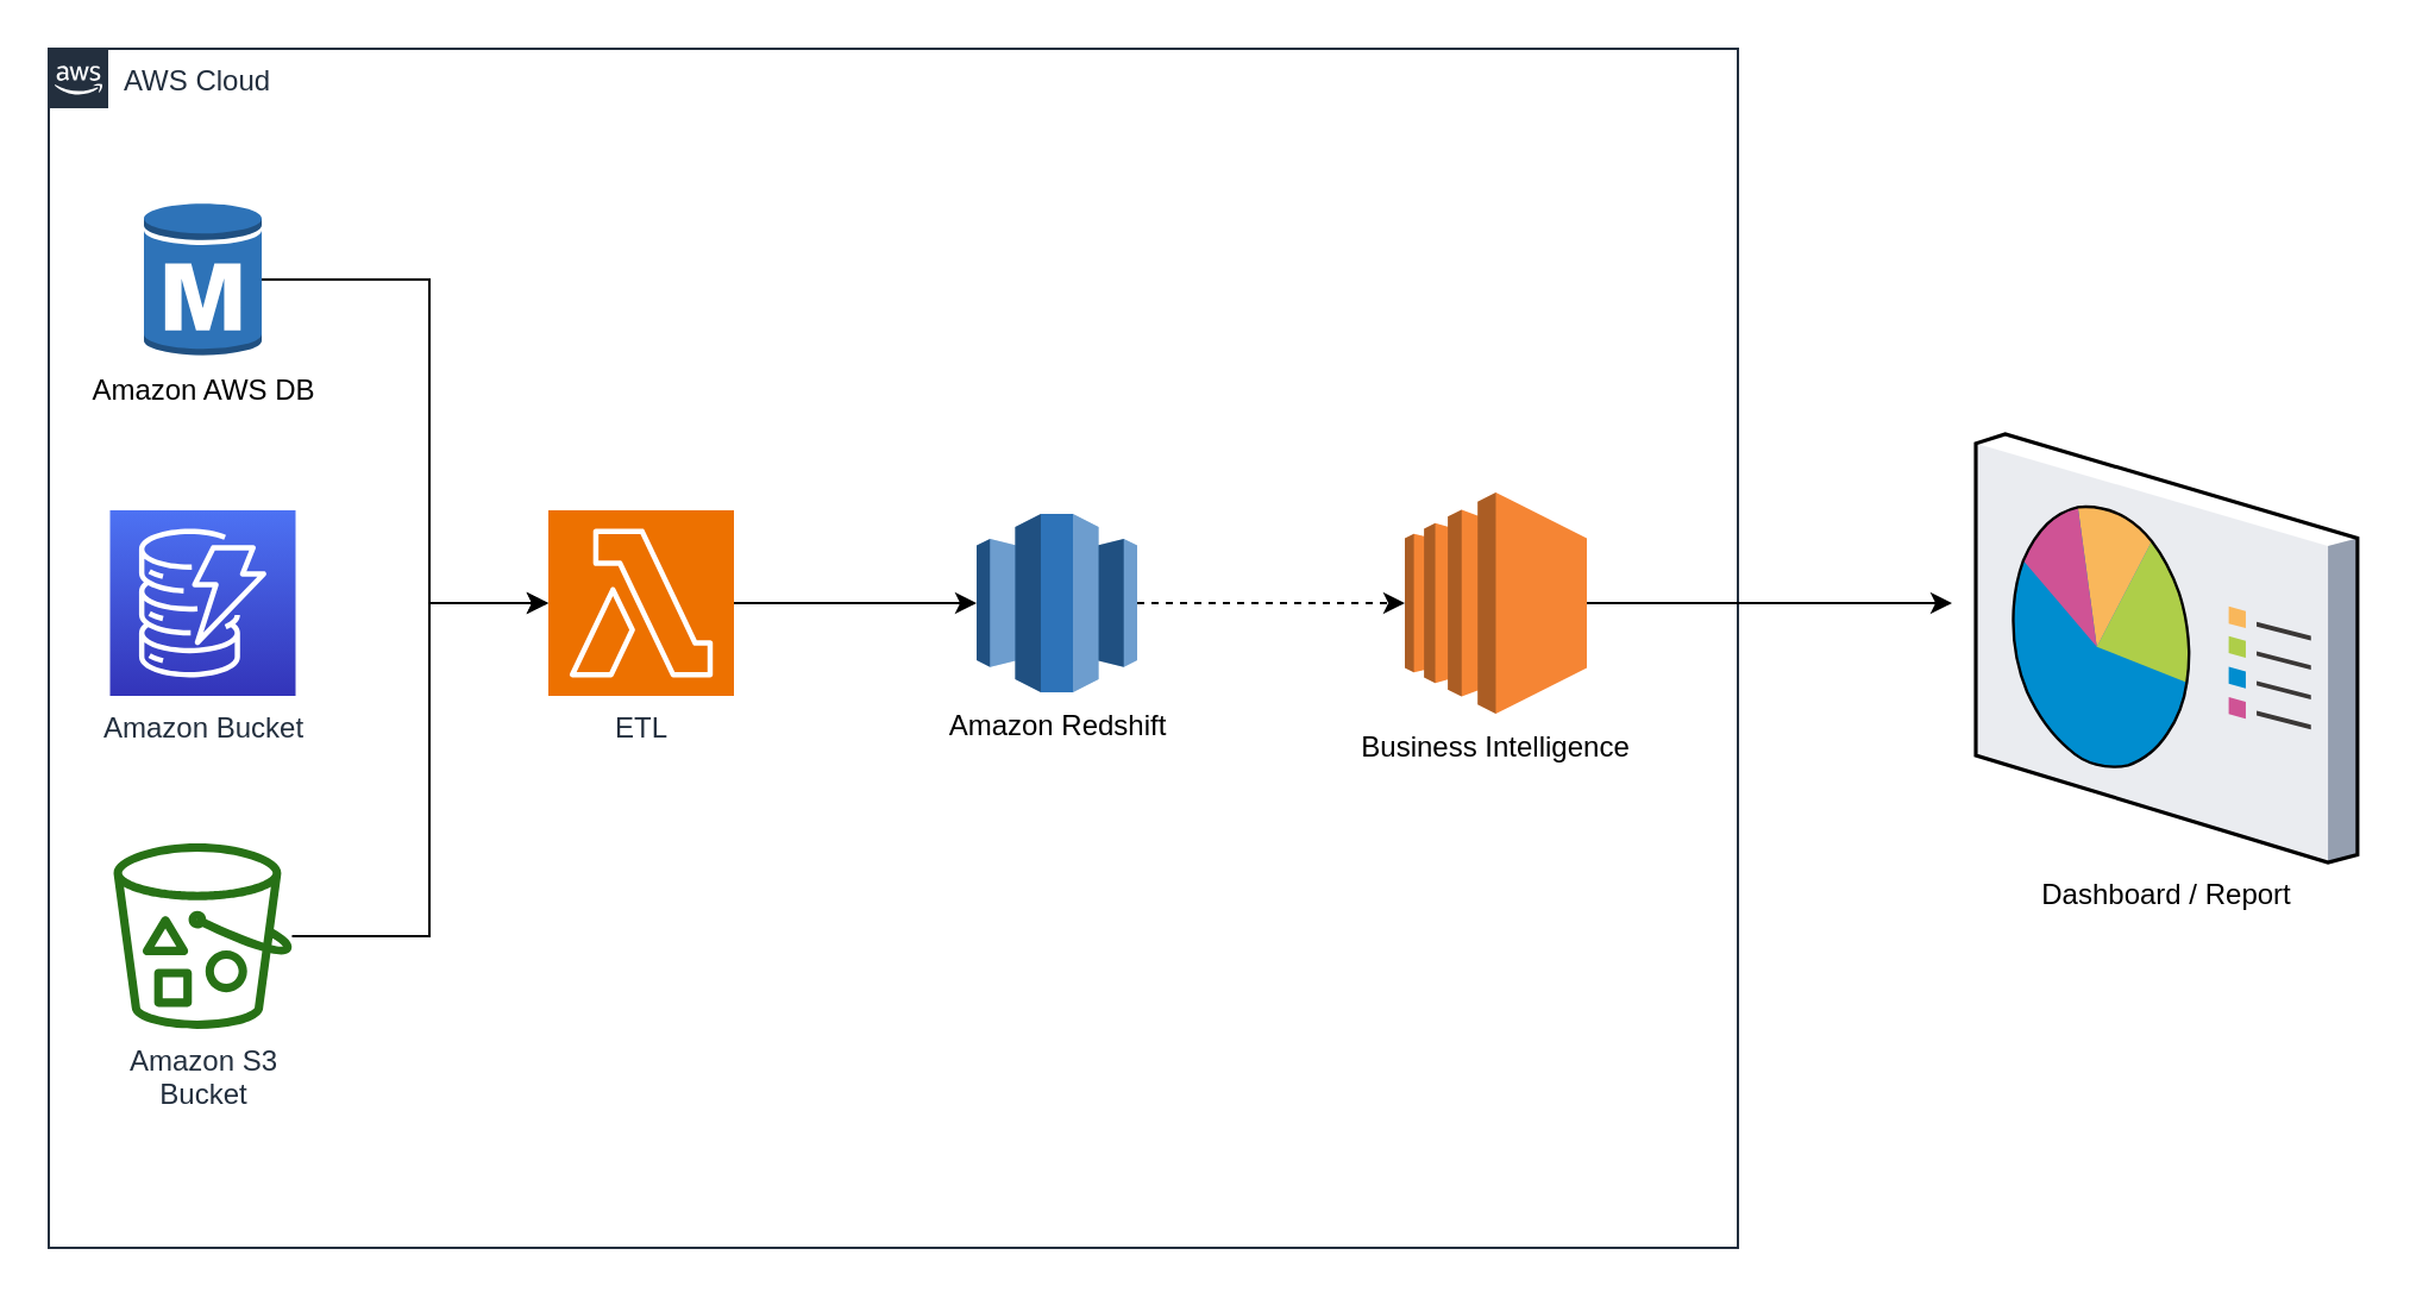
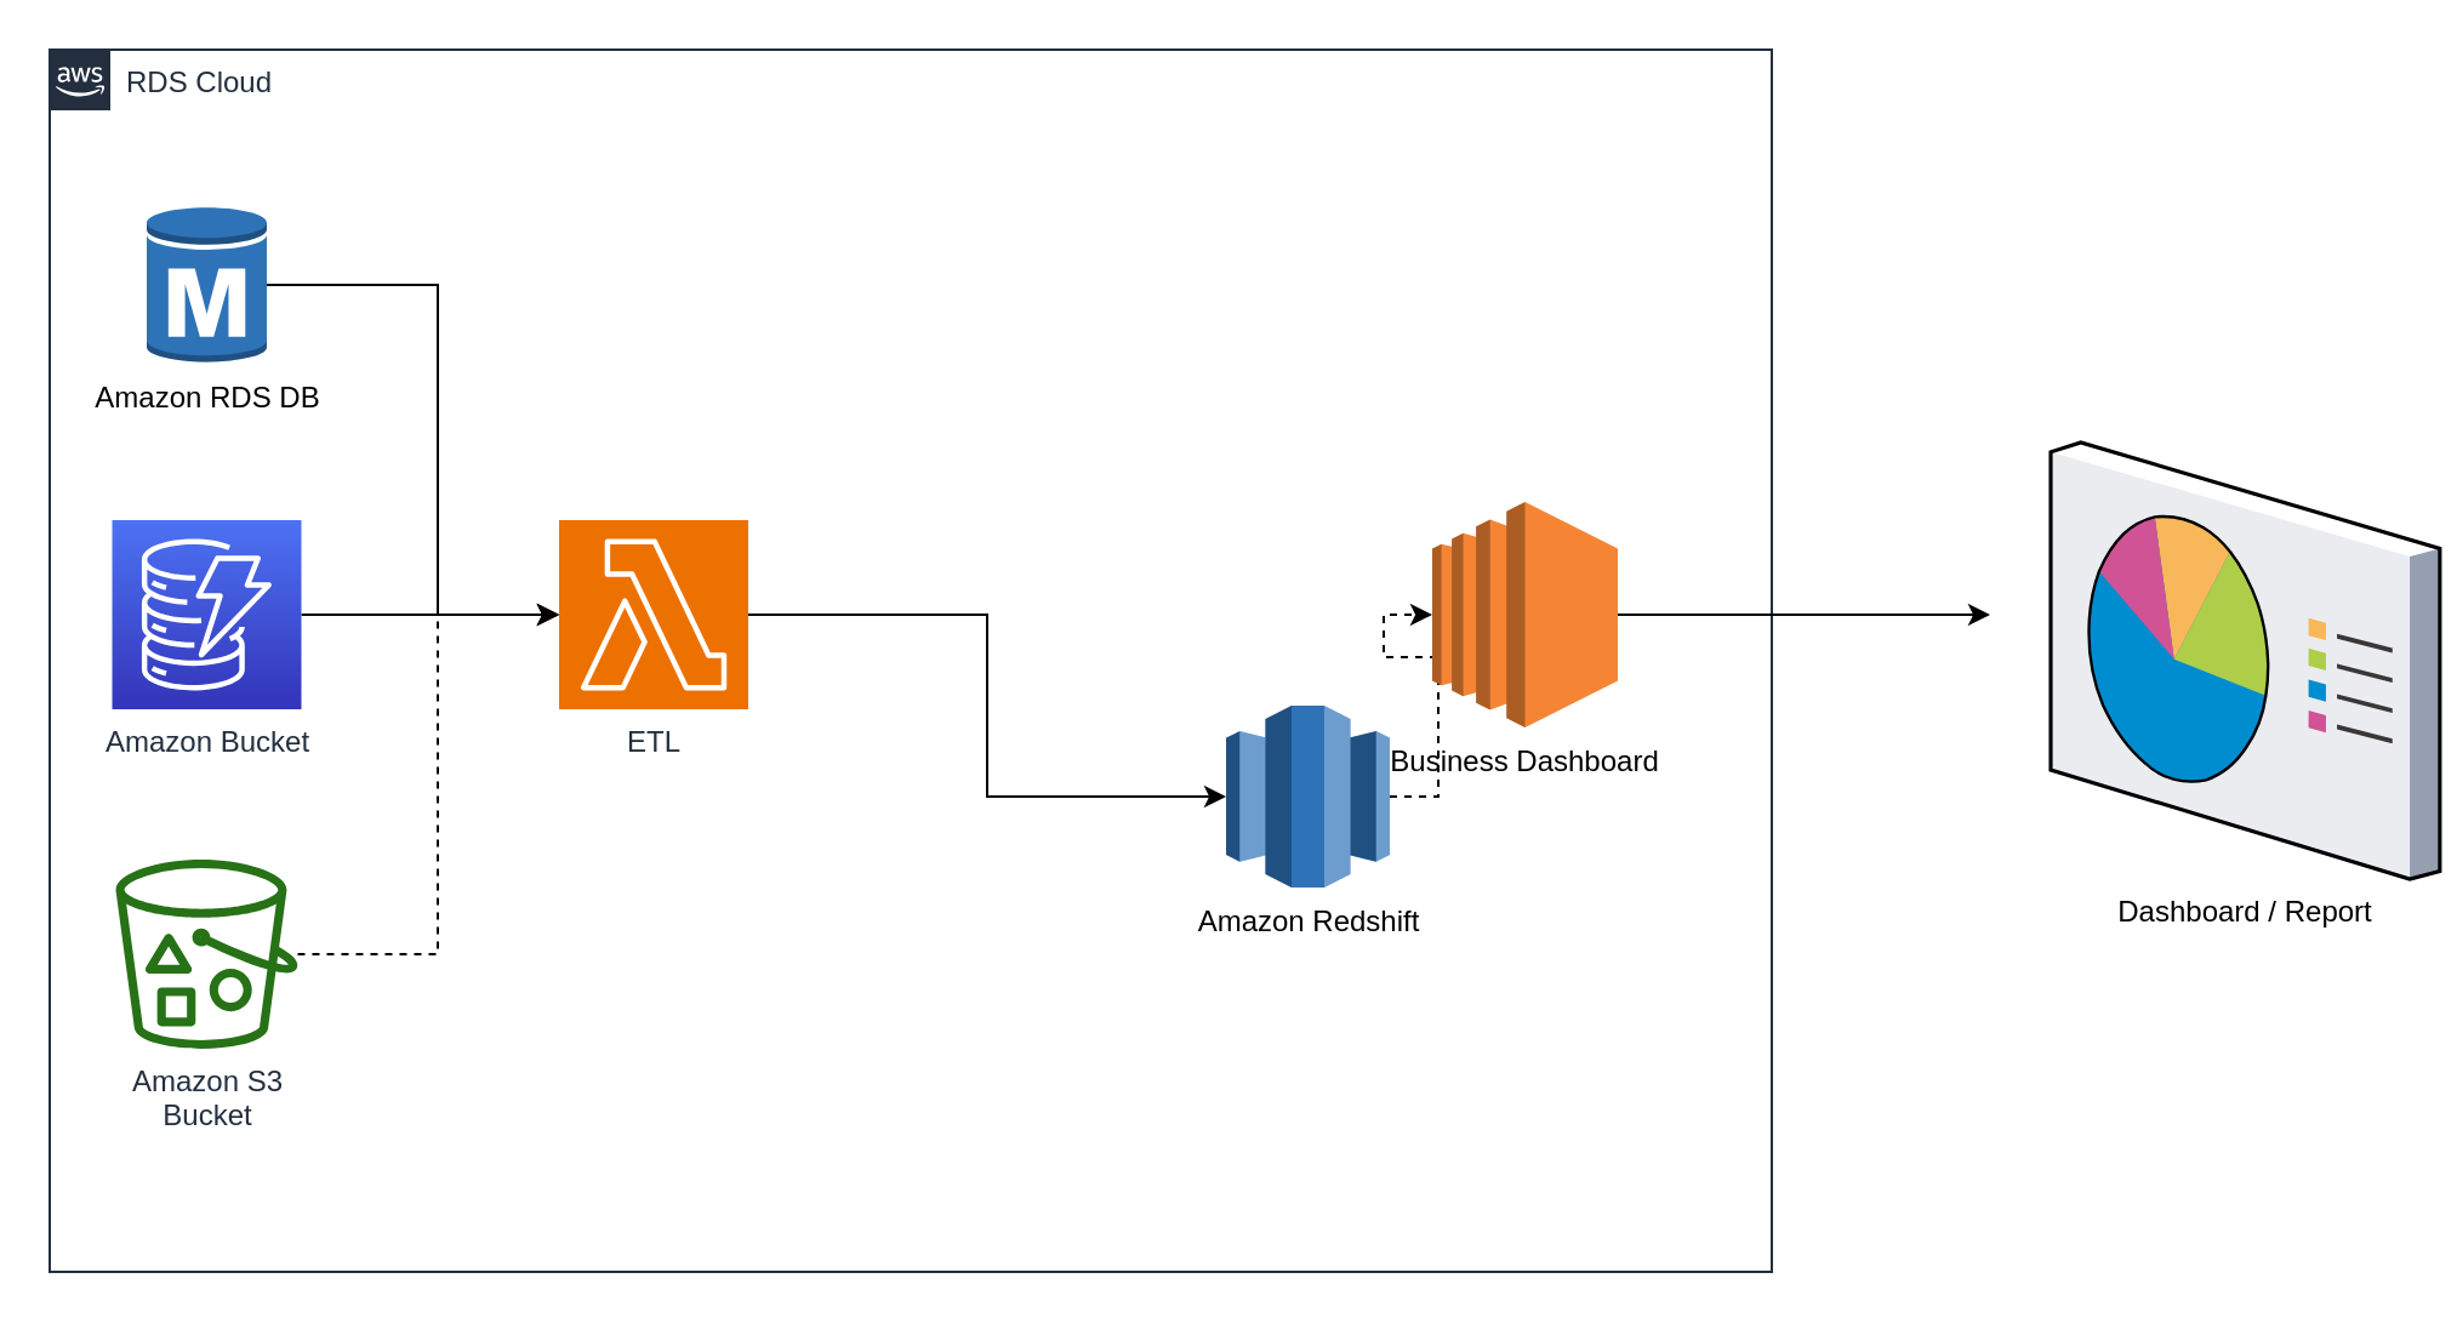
  <mxCell id="0" />
  <mxCell id="1" parent="0" />
- <mxCell id="2" value="AWS Cloud" style="points=[[0,0],[0.25,0],[0.5,0],[0.75,0],[1,0],[1,0.25],[1,0.5],[1,0.75],[1,1],[0.75,1],[0.5,1],[0.25,1],[0,1],[0,0.75],[0,0.5],[0,0.25]];outlineConnect=0;gradientColor=none;html=1;whiteSpace=wrap;fontSize=12;fontStyle=0;shape=mxgraph.aws4.group;grIcon=mxgraph.aws4.group_aws_cloud_alt;strokeColor=#232F3E;fillColor=none;verticalAlign=top;align=left;spacingLeft=30;fontColor=#232F3E;dashed=0;labelBackgroundColor=#ffffff;container=1;pointerEvents=0;collapsible=0;recursiveResize=0;" parent="1" vertex="1"><mxGeometry x="20" y="20" width="710" height="504" as="geometry" /></mxCell>
+ <mxCell id="2" value="RDS Cloud" style="points=[[0,0],[0.25,0],[0.5,0],[0.75,0],[1,0],[1,0.25],[1,0.5],[1,0.75],[1,1],[0.75,1],[0.5,1],[0.25,1],[0,1],[0,0.75],[0,0.5],[0,0.25]];outlineConnect=0;gradientColor=none;html=1;whiteSpace=wrap;fontSize=12;fontStyle=0;shape=mxgraph.aws4.group;grIcon=mxgraph.aws4.group_aws_cloud_alt;strokeColor=#232F3E;fillColor=none;verticalAlign=top;align=left;spacingLeft=30;fontColor=#232F3E;dashed=0;labelBackgroundColor=#ffffff;container=1;pointerEvents=0;collapsible=0;recursiveResize=0;" parent="1" vertex="1"><mxGeometry x="20" y="20" width="710" height="504" as="geometry" /></mxCell>
  <mxCell id="3" style="edgeStyle=orthogonalEdgeStyle;rounded=0;orthogonalLoop=1;jettySize=auto;html=1;entryX=0;entryY=0.5;entryDx=0;entryDy=0;entryPerimeter=0;" edge="1" parent="2" source="4" target="11"><mxGeometry relative="1" as="geometry"><Array as="points"><mxPoint x="160" y="97" /><mxPoint x="160" y="233" /></Array></mxGeometry></mxCell>
- <mxCell id="4" value="Amazon AWS DB" style="outlineConnect=0;dashed=0;verticalLabelPosition=bottom;verticalAlign=top;align=center;html=1;shape=mxgraph.aws3.rds_db_instance;fillColor=#2E73B8;gradientColor=none;" vertex="1" parent="2"><mxGeometry x="40" y="64" width="49.5" height="66" as="geometry" /></mxCell>
+ <mxCell id="4" value="Amazon RDS DB" style="outlineConnect=0;dashed=0;verticalLabelPosition=bottom;verticalAlign=top;align=center;html=1;shape=mxgraph.aws3.rds_db_instance;fillColor=#2E73B8;gradientColor=none;" vertex="1" parent="2"><mxGeometry x="40" y="64" width="49.5" height="66" as="geometry" /></mxCell>
+ <mxCell id="5" style="edgeStyle=orthogonalEdgeStyle;rounded=0;orthogonalLoop=1;jettySize=auto;html=1;entryX=0;entryY=0.5;entryDx=0;entryDy=0;entryPerimeter=0;" edge="1" parent="2" source="6" target="11"><mxGeometry relative="1" as="geometry" /></mxCell>
  <mxCell id="6" value="Amazon Bucket" style="outlineConnect=0;fontColor=#232F3E;gradientColor=#4D72F3;gradientDirection=north;fillColor=#3334B9;strokeColor=#ffffff;dashed=0;verticalLabelPosition=bottom;verticalAlign=top;align=center;html=1;fontSize=12;fontStyle=0;aspect=fixed;shape=mxgraph.aws4.resourceIcon;resIcon=mxgraph.aws4.dynamodb;labelBackgroundColor=#ffffff;" parent="2" vertex="1"><mxGeometry x="25.75" y="194" width="78" height="78" as="geometry" /></mxCell>
  <mxCell id="7" value="Amazon S3&lt;br&gt;Bucket&lt;br&gt;" style="outlineConnect=0;fontColor=#232F3E;gradientColor=none;fillColor=#277116;strokeColor=none;dashed=0;verticalLabelPosition=bottom;verticalAlign=top;align=center;html=1;fontSize=12;fontStyle=0;aspect=fixed;pointerEvents=1;shape=mxgraph.aws4.bucket_with_objects;labelBackgroundColor=#ffffff;" parent="2" vertex="1"><mxGeometry x="27.25" y="334" width="75" height="78" as="geometry" /></mxCell>
  <mxCell id="8" style="edgeStyle=orthogonalEdgeStyle;rounded=0;orthogonalLoop=1;jettySize=auto;html=1;dashed=1;" edge="1" parent="2" source="9" target="13"><mxGeometry relative="1" as="geometry" /></mxCell>
- <mxCell id="9" value="Amazon Redshift" style="outlineConnect=0;dashed=0;verticalLabelPosition=bottom;verticalAlign=top;align=center;html=1;shape=mxgraph.aws3.redshift;fillColor=#2E73B8;gradientColor=none;" vertex="1" parent="2"><mxGeometry x="390" y="195.5" width="67.5" height="75" as="geometry" /></mxCell>
+ <mxCell id="9" value="Amazon Redshift" style="outlineConnect=0;dashed=0;verticalLabelPosition=bottom;verticalAlign=top;align=center;html=1;shape=mxgraph.aws3.redshift;fillColor=#2E73B8;gradientColor=none;" vertex="1" parent="2"><mxGeometry x="485" y="270.5" width="67.5" height="75" as="geometry" /></mxCell>
  <mxCell id="10" style="edgeStyle=orthogonalEdgeStyle;rounded=0;orthogonalLoop=1;jettySize=auto;html=1;" edge="1" parent="2" source="11" target="9"><mxGeometry relative="1" as="geometry" /></mxCell>
  <mxCell id="11" value="ETL" style="sketch=0;points=[[0,0,0],[0.25,0,0],[0.5,0,0],[0.75,0,0],[1,0,0],[0,1,0],[0.25,1,0],[0.5,1,0],[0.75,1,0],[1,1,0],[0,0.25,0],[0,0.5,0],[0,0.75,0],[1,0.25,0],[1,0.5,0],[1,0.75,0]];outlineConnect=0;fontColor=#232F3E;fillColor=#ED7100;strokeColor=#ffffff;dashed=0;verticalLabelPosition=bottom;verticalAlign=top;align=center;html=1;fontSize=12;fontStyle=0;aspect=fixed;shape=mxgraph.aws4.resourceIcon;resIcon=mxgraph.aws4.lambda;" vertex="1" parent="2"><mxGeometry x="210" y="194" width="78" height="78" as="geometry" /></mxCell>
  <mxCell id="12" style="edgeStyle=orthogonalEdgeStyle;rounded=0;orthogonalLoop=1;jettySize=auto;html=1;" edge="1" parent="2" source="13"><mxGeometry relative="1" as="geometry"><mxPoint x="800" y="233" as="targetPoint" /></mxGeometry></mxCell>
- <mxCell id="13" value="Business Intelligence" style="outlineConnect=0;dashed=0;verticalLabelPosition=bottom;verticalAlign=top;align=center;html=1;shape=mxgraph.aws3.ec2;fillColor=#F58534;gradientColor=none;" vertex="1" parent="2"><mxGeometry x="570" y="186.5" width="76.5" height="93" as="geometry" /></mxCell>
- <mxCell id="14" style="edgeStyle=orthogonalEdgeStyle;rounded=0;orthogonalLoop=1;jettySize=auto;html=1;entryX=0;entryY=0.5;entryDx=0;entryDy=0;entryPerimeter=0;" edge="1" parent="2" source="7" target="11"><mxGeometry relative="1" as="geometry"><Array as="points"><mxPoint x="160" y="373" /><mxPoint x="160" y="233" /></Array></mxGeometry></mxCell>
- <mxCell id="15" value="Dashboard / Report" style="verticalLabelPosition=bottom;sketch=0;aspect=fixed;html=1;verticalAlign=top;strokeColor=none;align=center;outlineConnect=0;shape=mxgraph.citrix.reporting;" vertex="1" parent="1"><mxGeometry x="830" y="182" width="160.43" height="180" as="geometry" /></mxCell>
+ <mxCell id="13" value="Business Dashboard" style="outlineConnect=0;dashed=0;verticalLabelPosition=bottom;verticalAlign=top;align=center;html=1;shape=mxgraph.aws3.ec2;fillColor=#F58534;gradientColor=none;" vertex="1" parent="2"><mxGeometry x="570" y="186.5" width="76.5" height="93" as="geometry" /></mxCell>
+ <mxCell id="14" style="edgeStyle=orthogonalEdgeStyle;rounded=0;orthogonalLoop=1;jettySize=auto;html=1;entryX=0;entryY=0.5;entryDx=0;entryDy=0;entryPerimeter=0;dashed=1;" edge="1" parent="2" source="7" target="11"><mxGeometry relative="1" as="geometry"><Array as="points"><mxPoint x="160" y="373" /><mxPoint x="160" y="233" /></Array></mxGeometry></mxCell>
+ <mxCell id="15" value="Dashboard / Report" style="verticalLabelPosition=bottom;sketch=0;aspect=fixed;html=1;verticalAlign=top;strokeColor=none;align=center;outlineConnect=0;shape=mxgraph.citrix.reporting;" vertex="1" parent="1"><mxGeometry x="845" y="182" width="160.43" height="180" as="geometry" /></mxCell>
